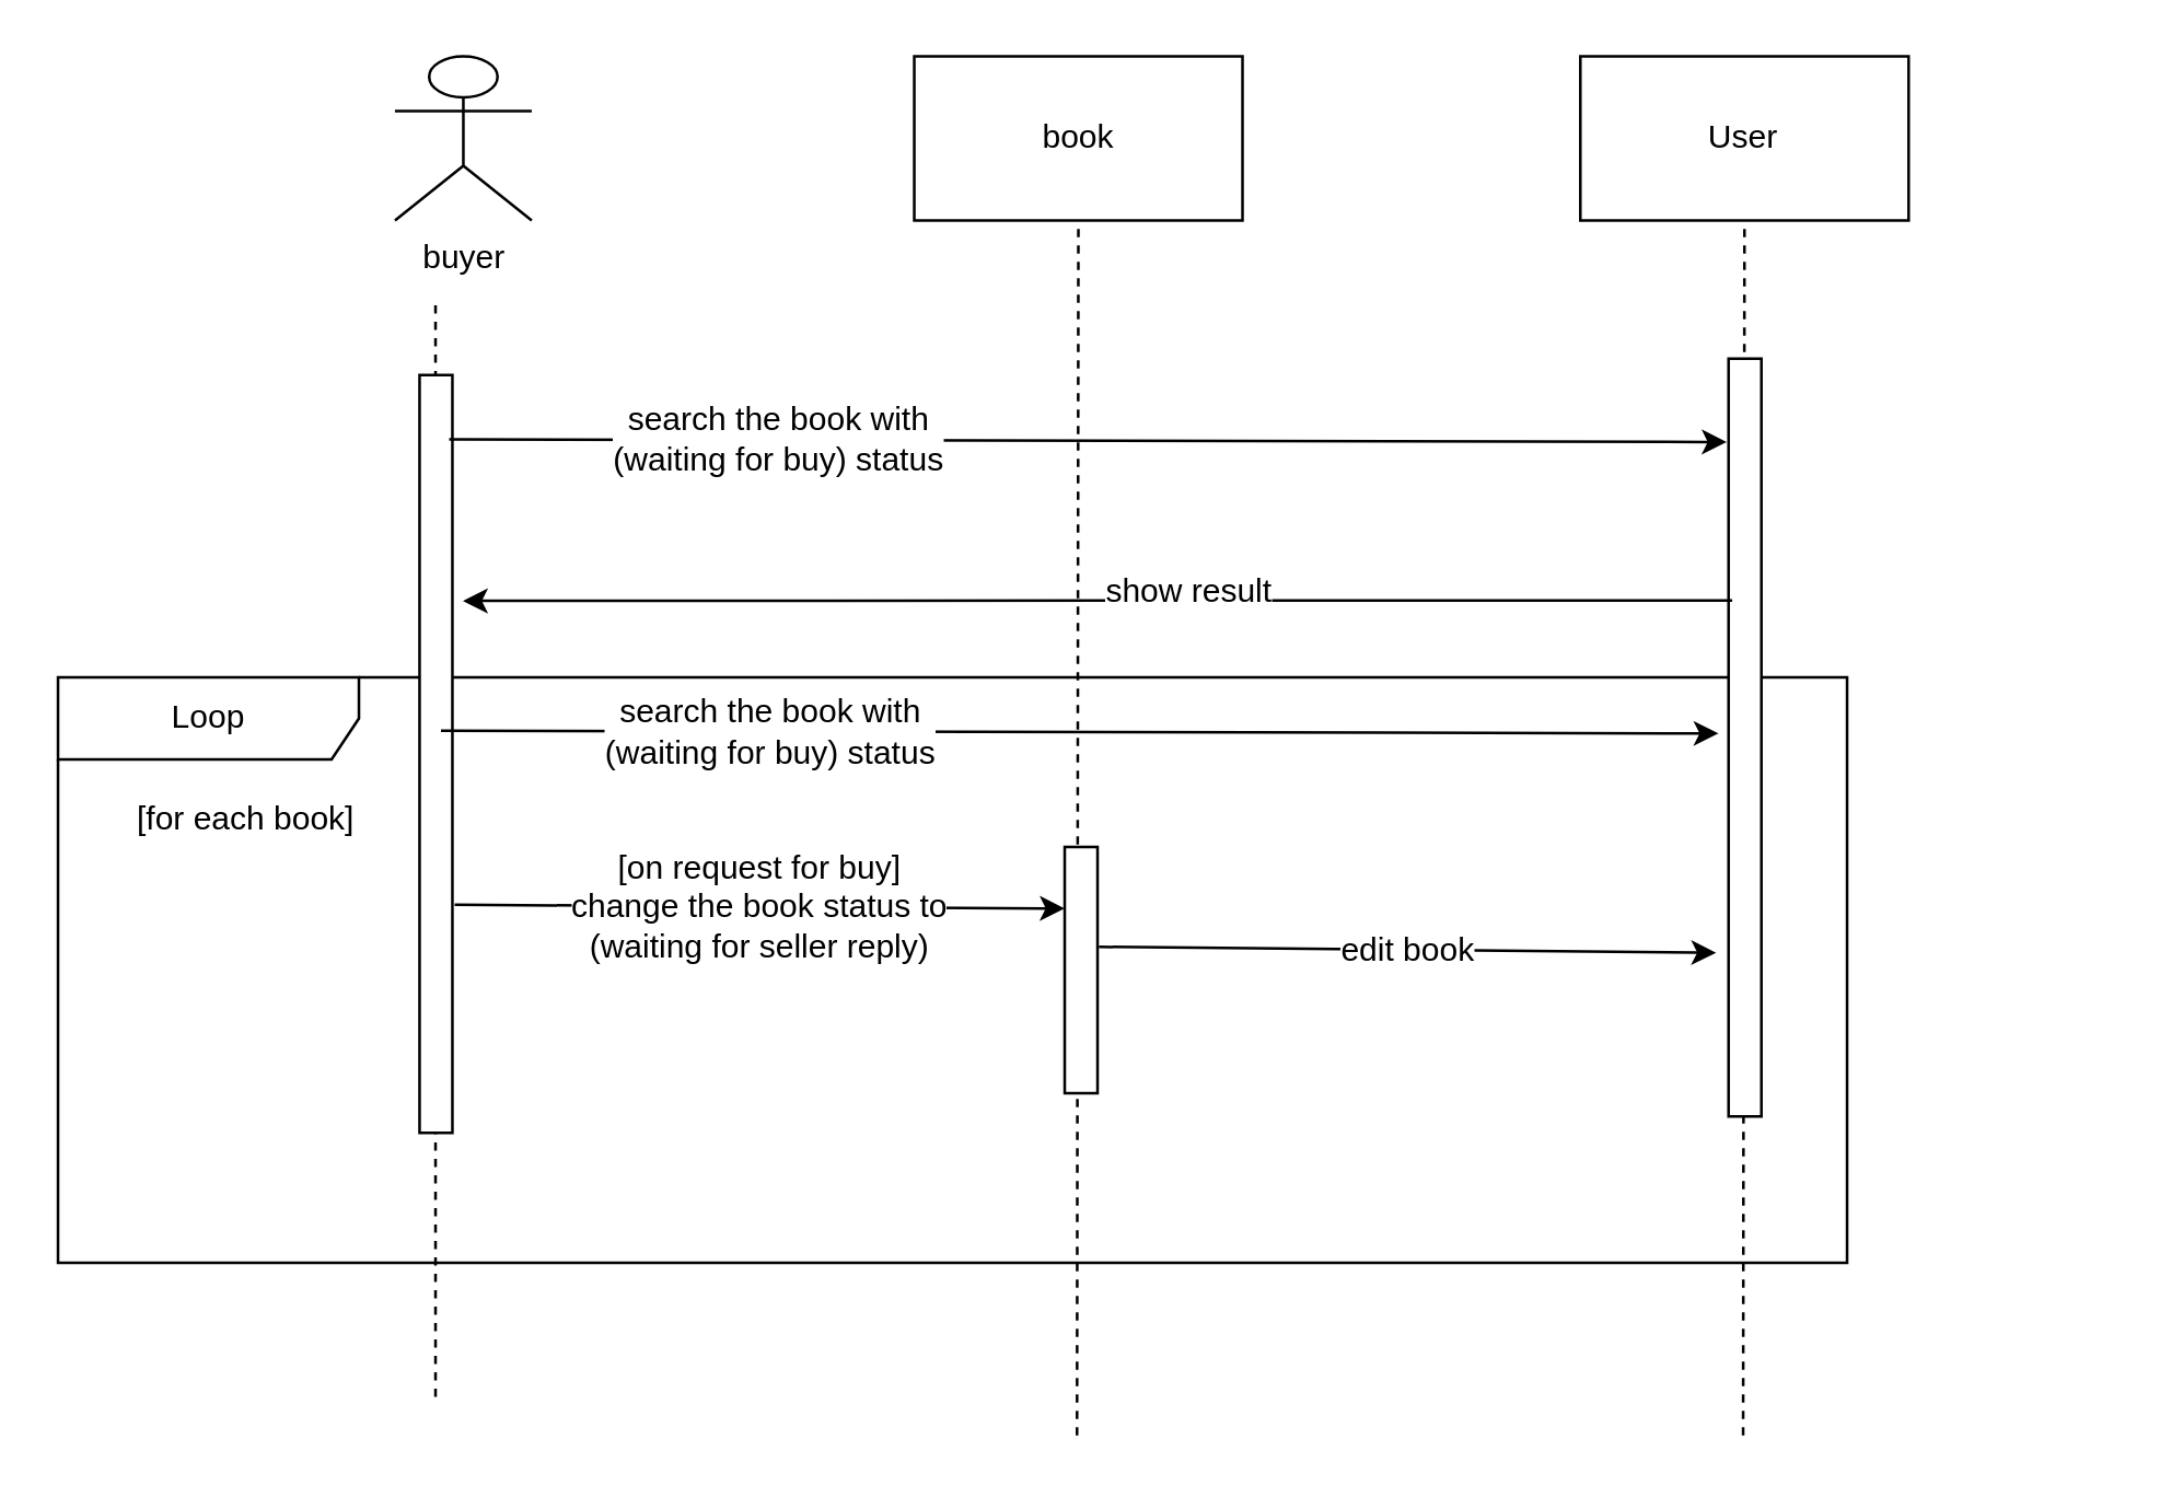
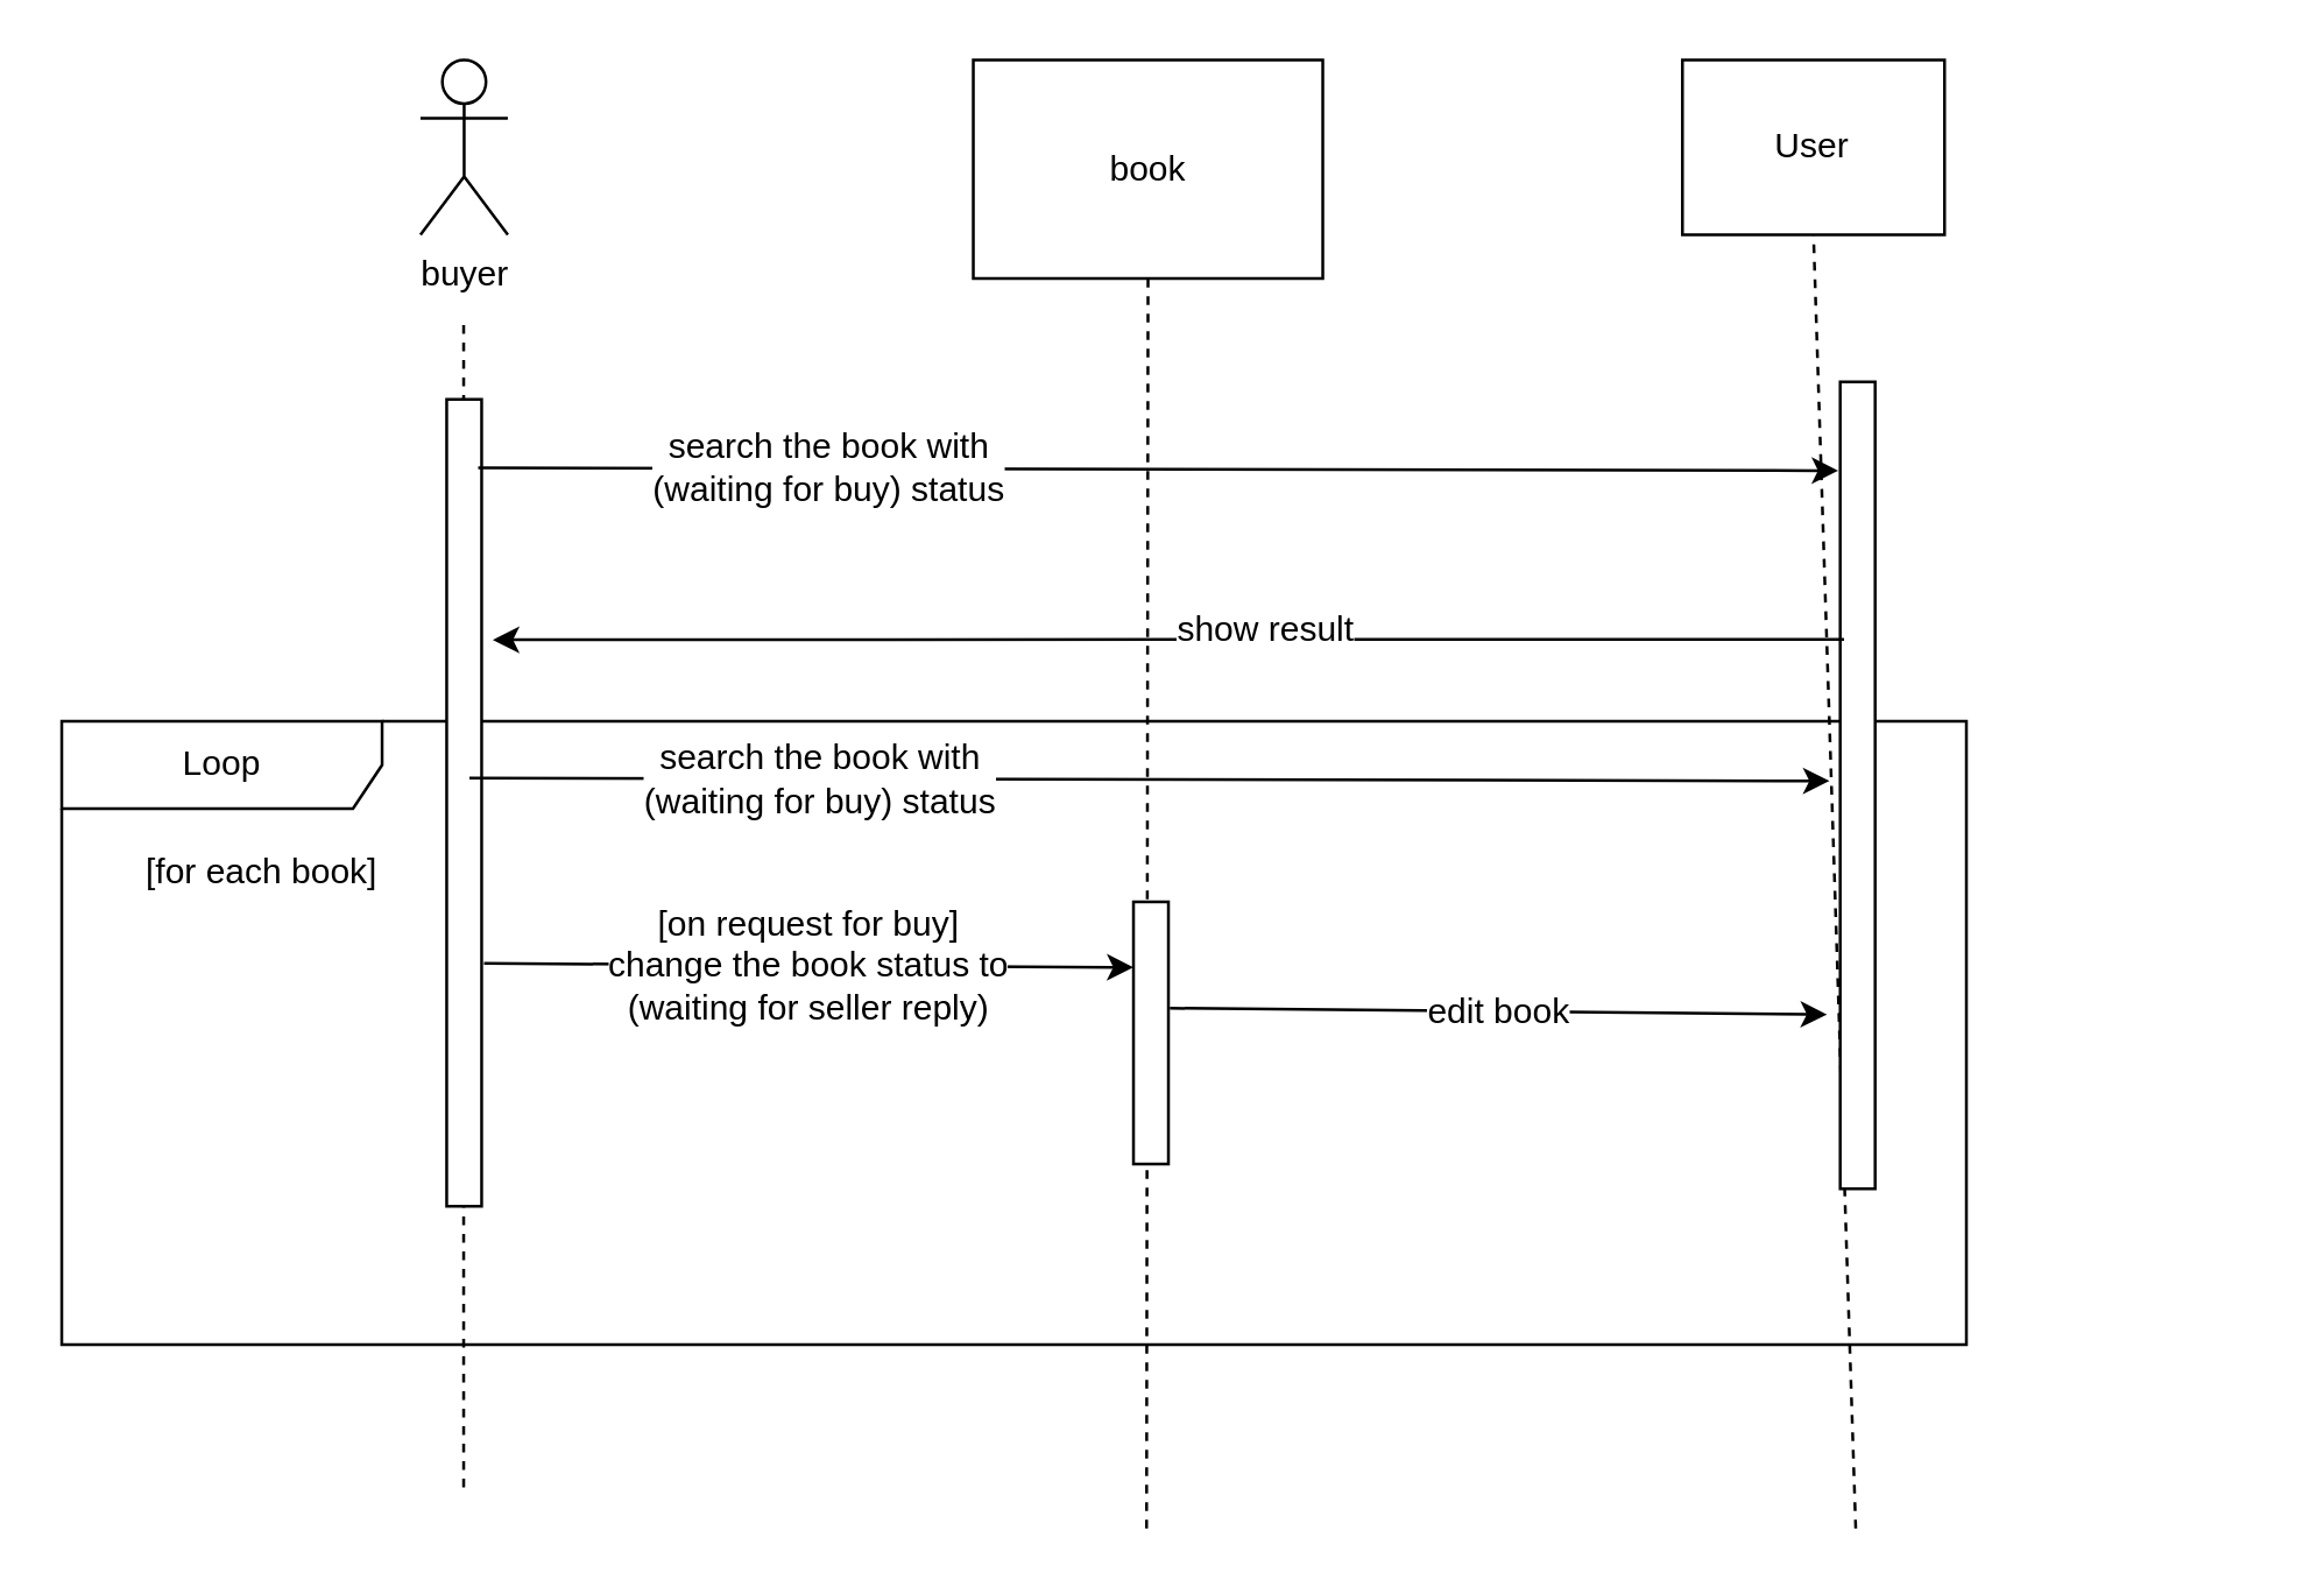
  <mxCell id="0" />
  <mxCell id="1" parent="0" />
  <mxCell id="2" value="Loop" style="shape=umlFrame;whiteSpace=wrap;html=1;width=110;height=30;" vertex="1" parent="1"><mxGeometry x="20.714" y="247" width="654" height="214" as="geometry" /></mxCell>
- <mxCell id="3" value="buyer" style="shape=umlActor;verticalLabelPosition=bottom;labelBackgroundColor=#ffffff;verticalAlign=top;html=1;outlineConnect=0;" vertex="1" parent="1"><mxGeometry x="143.881" y="20" width="50" height="60" as="geometry" /></mxCell>
+ <mxCell id="3" value="buyer" style="shape=umlActor;verticalLabelPosition=bottom;labelBackgroundColor=#ffffff;verticalAlign=top;html=1;outlineConnect=0;" vertex="1" parent="1"><mxGeometry x="143.881" y="20" width="30" height="60" as="geometry" /></mxCell>
  <mxCell id="4" value="" style="endArrow=none;dashed=1;html=1;" edge="1" parent="1"><mxGeometry width="50" height="50" relative="1" as="geometry"><mxPoint x="158.714" y="510" as="sourcePoint" /><mxPoint x="158.714" y="110" as="targetPoint" /></mxGeometry></mxCell>
- <mxCell id="5" value="book" style="rounded=0;whiteSpace=wrap;html=1;" vertex="1" parent="1"><mxGeometry x="333.714" y="20" width="120" height="60" as="geometry" /></mxCell>
+ <mxCell id="5" value="book" style="rounded=0;whiteSpace=wrap;html=1;" vertex="1" parent="1"><mxGeometry x="333.714" y="20" width="120" height="75" as="geometry" /></mxCell>
  <mxCell id="6" value="" style="endArrow=none;dashed=1;html=1;entryX=0.5;entryY=1;entryDx=0;entryDy=0;" edge="1" parent="1" target="5"><mxGeometry width="50" height="50" relative="1" as="geometry"><mxPoint x="393.214" y="524.071" as="sourcePoint" /><mxPoint x="393.714" y="90" as="targetPoint" /></mxGeometry></mxCell>
  <mxCell id="7" value="" style="rounded=0;whiteSpace=wrap;html=1;rotation=-90;" vertex="1" parent="1"><mxGeometry x="20.381" y="269" width="277" height="12" as="geometry" /></mxCell>
  <mxCell id="8" value="" style="rounded=0;whiteSpace=wrap;html=1;rotation=-90;" vertex="1" parent="1"><mxGeometry x="349.714" y="348" width="90" height="12" as="geometry" /></mxCell>
- <mxCell id="9" value="User" style="rounded=0;whiteSpace=wrap;html=1;" vertex="1" parent="1"><mxGeometry x="577.214" y="20" width="120" height="60" as="geometry" /></mxCell>
+ <mxCell id="9" value="User" style="rounded=0;whiteSpace=wrap;html=1;" vertex="1" parent="1"><mxGeometry x="577.214" y="20" width="90" height="60" as="geometry" /></mxCell>
  <mxCell id="10" value="" style="endArrow=none;dashed=1;html=1;entryX=0.5;entryY=1;entryDx=0;entryDy=0;" edge="1" parent="1" target="9"><mxGeometry width="50" height="50" relative="1" as="geometry"><mxPoint x="636.714" y="524.071" as="sourcePoint" /><mxPoint x="637.214" y="90" as="targetPoint" /></mxGeometry></mxCell>
  <mxCell id="11" value="" style="rounded=0;whiteSpace=wrap;html=1;rotation=-90;" vertex="1" parent="1"><mxGeometry x="498.881" y="263" width="277" height="12" as="geometry" /></mxCell>
  <mxCell id="12" value="" style="endArrow=classic;html=1;exitX=0.909;exitY=1.081;exitDx=0;exitDy=0;exitPerimeter=0;entryX=0.89;entryY=-0.056;entryDx=0;entryDy=0;entryPerimeter=0;" edge="1" parent="1" target="11"><mxGeometry width="50" height="50" relative="1" as="geometry"><mxPoint x="163.714" y="160" as="sourcePoint" /><mxPoint x="537.714" y="160" as="targetPoint" /></mxGeometry></mxCell>
  <mxCell id="13" value="search the book with &lt;br&gt;(waiting for buy)&amp;nbsp;status" style="text;html=1;resizable=0;points=[];align=center;verticalAlign=middle;labelBackgroundColor=#ffffff;" vertex="1" connectable="0" parent="12"><mxGeometry x="-0.118" y="5" relative="1" as="geometry"><mxPoint x="-86" y="4.5" as="offset" /></mxGeometry></mxCell>
  <mxCell id="14" value="" style="endArrow=classic;html=1;entryX=0.702;entryY=1.319;entryDx=0;entryDy=0;entryPerimeter=0;exitX=0.681;exitY=0.111;exitDx=0;exitDy=0;exitPerimeter=0;" edge="1" parent="1" source="11" target="7"><mxGeometry width="50" height="50" relative="1" as="geometry"><mxPoint x="613.714" y="220" as="sourcePoint" /><mxPoint x="640.714" y="171" as="targetPoint" /></mxGeometry></mxCell>
  <mxCell id="15" value="show result" style="text;html=1;resizable=0;points=[];align=center;verticalAlign=middle;labelBackgroundColor=#ffffff;" vertex="1" connectable="0" parent="14"><mxGeometry x="-0.118" y="5" relative="1" as="geometry"><mxPoint x="6" y="-8" as="offset" /></mxGeometry></mxCell>
  <mxCell id="16" value="" style="endArrow=classic;html=1;exitX=0.909;exitY=1.081;exitDx=0;exitDy=0;exitPerimeter=0;entryX=0.89;entryY=-0.056;entryDx=0;entryDy=0;entryPerimeter=0;" edge="1" parent="1"><mxGeometry width="50" height="50" relative="1" as="geometry"><mxPoint x="160.714" y="266.5" as="sourcePoint" /><mxPoint x="627.714" y="267.5" as="targetPoint" /></mxGeometry></mxCell>
  <mxCell id="17" value="search the book with &lt;br&gt;(waiting for buy)&amp;nbsp;status" style="text;html=1;resizable=0;points=[];align=center;verticalAlign=middle;labelBackgroundColor=#ffffff;" vertex="1" connectable="0" parent="16"><mxGeometry x="-0.118" y="5" relative="1" as="geometry"><mxPoint x="-86" y="4.5" as="offset" /></mxGeometry></mxCell>
  <mxCell id="18" value="[for each book]" style="text;html=1;resizable=0;points=[];autosize=1;align=left;verticalAlign=top;spacingTop=-4;" vertex="1" parent="1"><mxGeometry x="47.714" y="289" width="90" height="20" as="geometry" /></mxCell>
  <mxCell id="19" value="" style="endArrow=classic;html=1;entryX=0.75;entryY=0;entryDx=0;entryDy=0;exitX=0.301;exitY=1.069;exitDx=0;exitDy=0;exitPerimeter=0;" edge="1" parent="1" source="7" target="8"><mxGeometry width="50" height="50" relative="1" as="geometry"><mxPoint x="169.714" y="330" as="sourcePoint" /><mxPoint x="345.714" y="330" as="targetPoint" /></mxGeometry></mxCell>
  <mxCell id="20" value="[on request for buy]&lt;br&gt;change the book status to&lt;br&gt;(waiting for seller reply)&lt;br&gt;" style="text;html=1;resizable=0;points=[];align=center;verticalAlign=middle;labelBackgroundColor=#ffffff;" vertex="1" connectable="0" parent="19"><mxGeometry x="-0.118" y="5" relative="1" as="geometry"><mxPoint x="12.5" y="5" as="offset" /></mxGeometry></mxCell>
  <mxCell id="21" value="" style="endArrow=classic;html=1;entryX=0.216;entryY=-0.377;entryDx=0;entryDy=0;entryPerimeter=0;" edge="1" parent="1" target="11"><mxGeometry width="50" height="50" relative="1" as="geometry"><mxPoint x="401.214" y="345.5" as="sourcePoint" /><mxPoint x="577.214" y="345.5" as="targetPoint" /></mxGeometry></mxCell>
  <mxCell id="22" value="edit book&lt;br&gt;" style="text;html=1;resizable=0;points=[];align=center;verticalAlign=middle;labelBackgroundColor=#ffffff;" vertex="1" connectable="0" parent="21"><mxGeometry x="-0.118" y="5" relative="1" as="geometry"><mxPoint x="12.5" y="5" as="offset" /></mxGeometry></mxCell>
